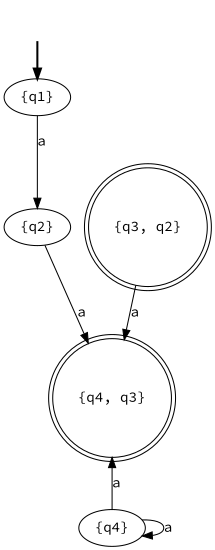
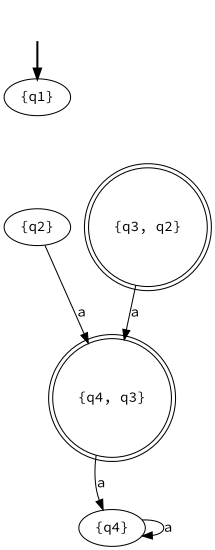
  digraph {
    fontname="Source Code Pro"
    node [fontname="Source Code Pro"]
    edge [fontname="Source Code Pro"]
    fake [style=invisible]
    "{q1}" [root=true]
    "{q2}"
    "{q3, q2}" [shape=doublecircle]
    "{q4, q3}" [shape=doublecircle]
    "{q4}"
    fake -> "{q1}" [style=bold]
-   "{q1}" -> "{q2}" [label=a]
    "{q2}" -> "{q4, q3}" [label=a]
    "{q3, q2}" -> "{q4, q3}" [label=a]
-   "{q4}" -> "{q4, q3}" [label=a]
+   "{q4, q3}" -> "{q4}" [label=a]
    "{q4}" -> "{q4}" [label=a]
  }
